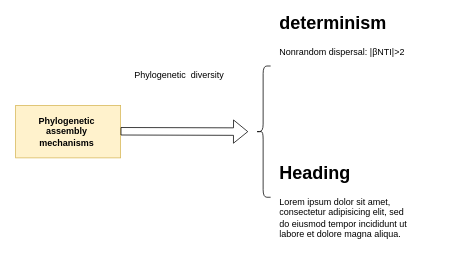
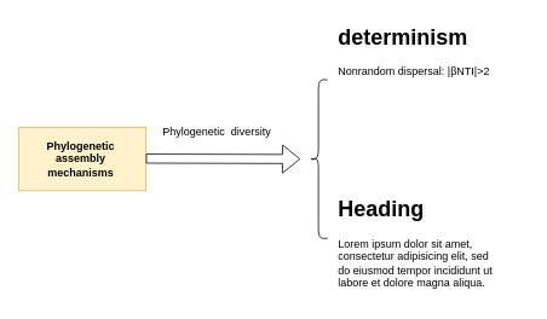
  <mxCell id="0" />
  <mxCell id="1" parent="0" />
  <mxCell id="2" value="&lt;b&gt;Phylogenetic&amp;nbsp;&lt;/b&gt;&lt;div&gt;&lt;b&gt;assembly&amp;nbsp;&lt;/b&gt;&lt;div&gt;&lt;b&gt;mechanisms&amp;nbsp;&lt;/b&gt;&lt;/div&gt;&lt;/div&gt;" style="rounded=0;whiteSpace=wrap;html=1;fillColor=#fff2cc;strokeColor=#d6b656;" vertex="1" parent="1"><mxGeometry x="20" y="140" width="140" height="70" as="geometry" /></mxCell>
  <mxCell id="3" value="" style="shape=flexArrow;endArrow=classic;html=1;rounded=0;" edge="1" parent="1"><mxGeometry width="50" height="50" relative="1" as="geometry"><mxPoint x="160" y="174.5" as="sourcePoint" /><mxPoint x="330" y="175" as="targetPoint" /></mxGeometry></mxCell>
- <mxCell id="4" value="Phylogenetic&amp;nbsp;&amp;nbsp;diversity&amp;nbsp;" style="text;html=1;align=center;verticalAlign=middle;whiteSpace=wrap;rounded=0;" vertex="1" parent="1"><mxGeometry x="190" y="85" width="100" height="30" as="geometry" /></mxCell>
+ <mxCell id="4" value="Phylogenetic&amp;nbsp;&amp;nbsp;diversity&amp;nbsp;" style="text;html=1;align=center;verticalAlign=middle;whiteSpace=wrap;rounded=0;" vertex="1" parent="1"><mxGeometry x="190" y="130" width="100" height="30" as="geometry" /></mxCell>
  <mxCell id="5" value="" style="shape=curlyBracket;whiteSpace=wrap;html=1;rounded=1;labelPosition=left;verticalLabelPosition=middle;align=right;verticalAlign=middle;" vertex="1" parent="1"><mxGeometry x="340" y="87.5" width="20" height="175" as="geometry" /></mxCell>
- <mxCell id="6" value="&lt;h1 style=&quot;margin-top: 0px;&quot;&gt;determinism&lt;/h1&gt;&lt;p&gt;Nonrandom dispersal: |βNTI|&amp;gt;2&lt;/p&gt;" style="text;html=1;whiteSpace=wrap;overflow=hidden;rounded=0;" vertex="1" parent="1"><mxGeometry x="370" y="10" width="210" height="120" as="geometry" /></mxCell>
+ <mxCell id="6" value="&lt;h1 style=&quot;margin-top: 0px;&quot;&gt;determinism&lt;/h1&gt;&lt;p&gt;Nonrandom dispersal: |βNTI|&amp;gt;2&lt;/p&gt;" style="text;html=1;whiteSpace=wrap;overflow=hidden;rounded=0;" vertex="1" parent="1"><mxGeometry x="370" y="20" width="210" height="120" as="geometry" /></mxCell>
  <mxCell id="7" value="&lt;h1 style=&quot;margin-top: 0px;&quot;&gt;Heading&lt;/h1&gt;&lt;p&gt;Lorem ipsum dolor sit amet, consectetur adipisicing elit, sed do eiusmod tempor incididunt ut labore et dolore magna aliqua.&lt;/p&gt;" style="text;html=1;whiteSpace=wrap;overflow=hidden;rounded=0;" vertex="1" parent="1"><mxGeometry x="370" y="210" width="180" height="120" as="geometry" /></mxCell>
